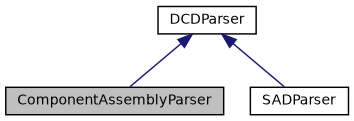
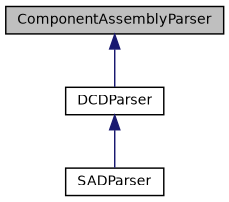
  digraph {
    node [color=black fillcolor=white fontname=Helvetica fontsize=10 shape=record style=filled]
    edge [color=midnightblue dir=back fontname=Helvetica fontsize=10 labelfontname=Helvetica labelfontsize=10 style=solid]
    n1 [fillcolor=grey75 fontcolor=black height=0.2 label=ComponentAssemblyParser width=0.4]
    n2 [height=0.2 label=DCDParser width=0.4]
    n3 [height=0.2 label=SADParser width=0.4]
-   n2 -> n1
+   n1 -> n2
    n2 -> n3
  }
